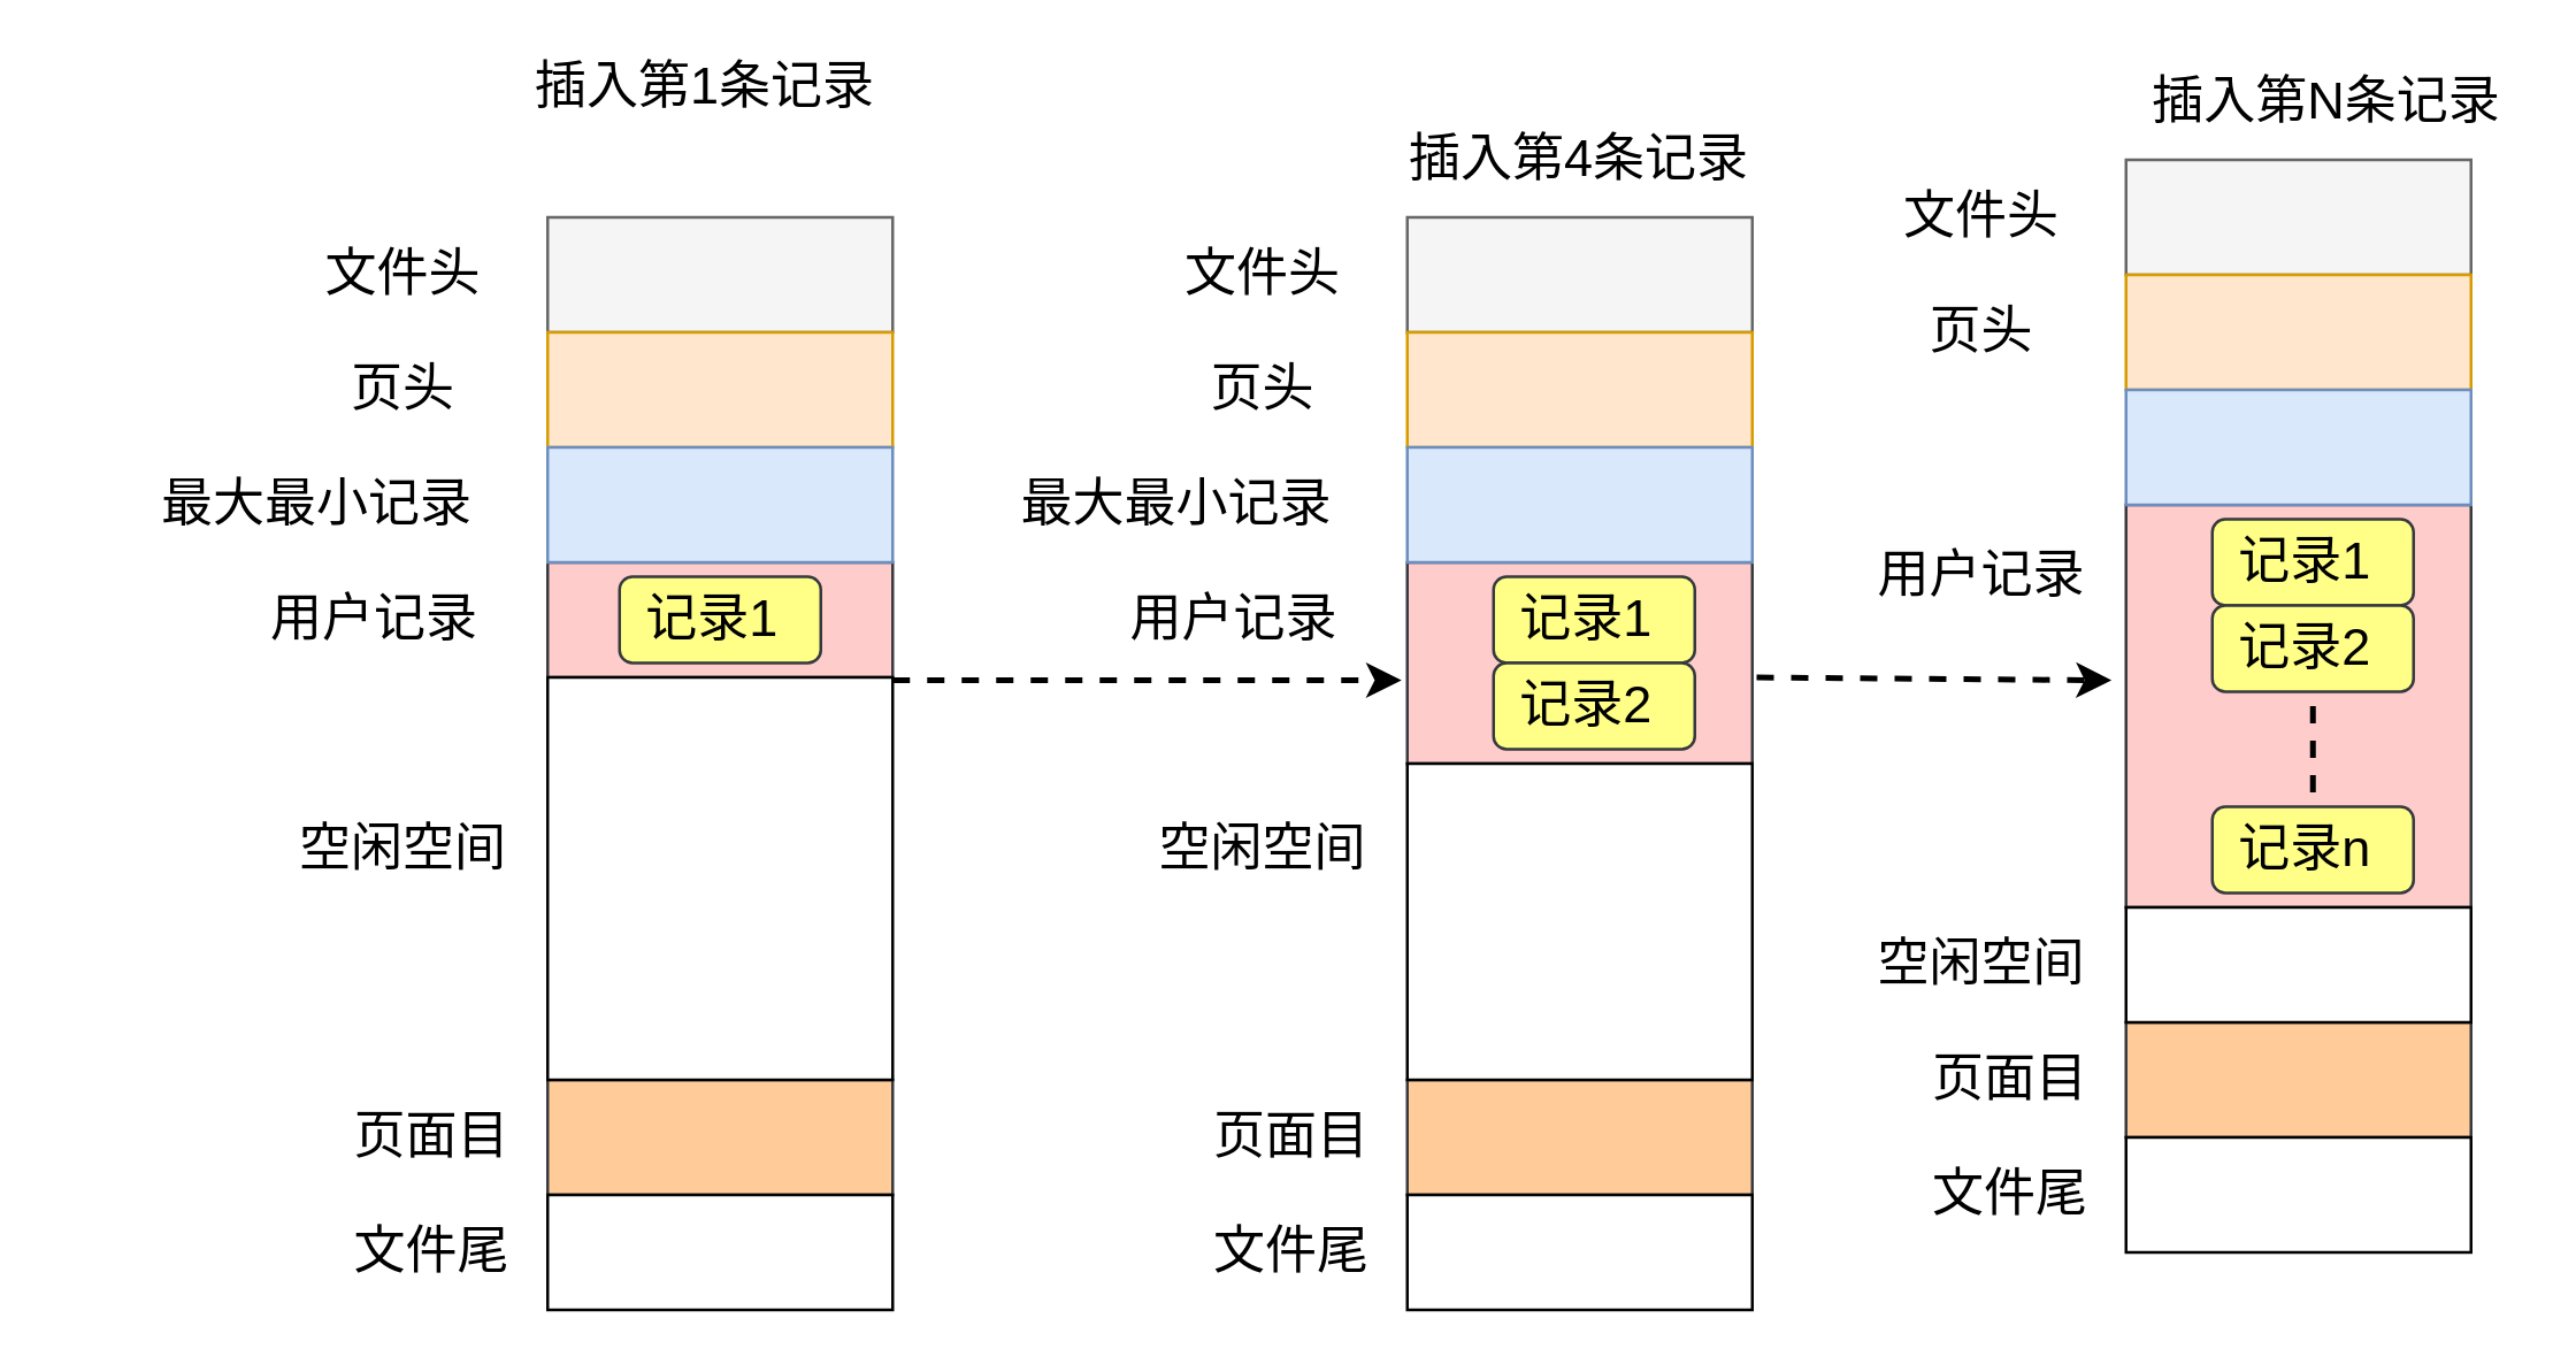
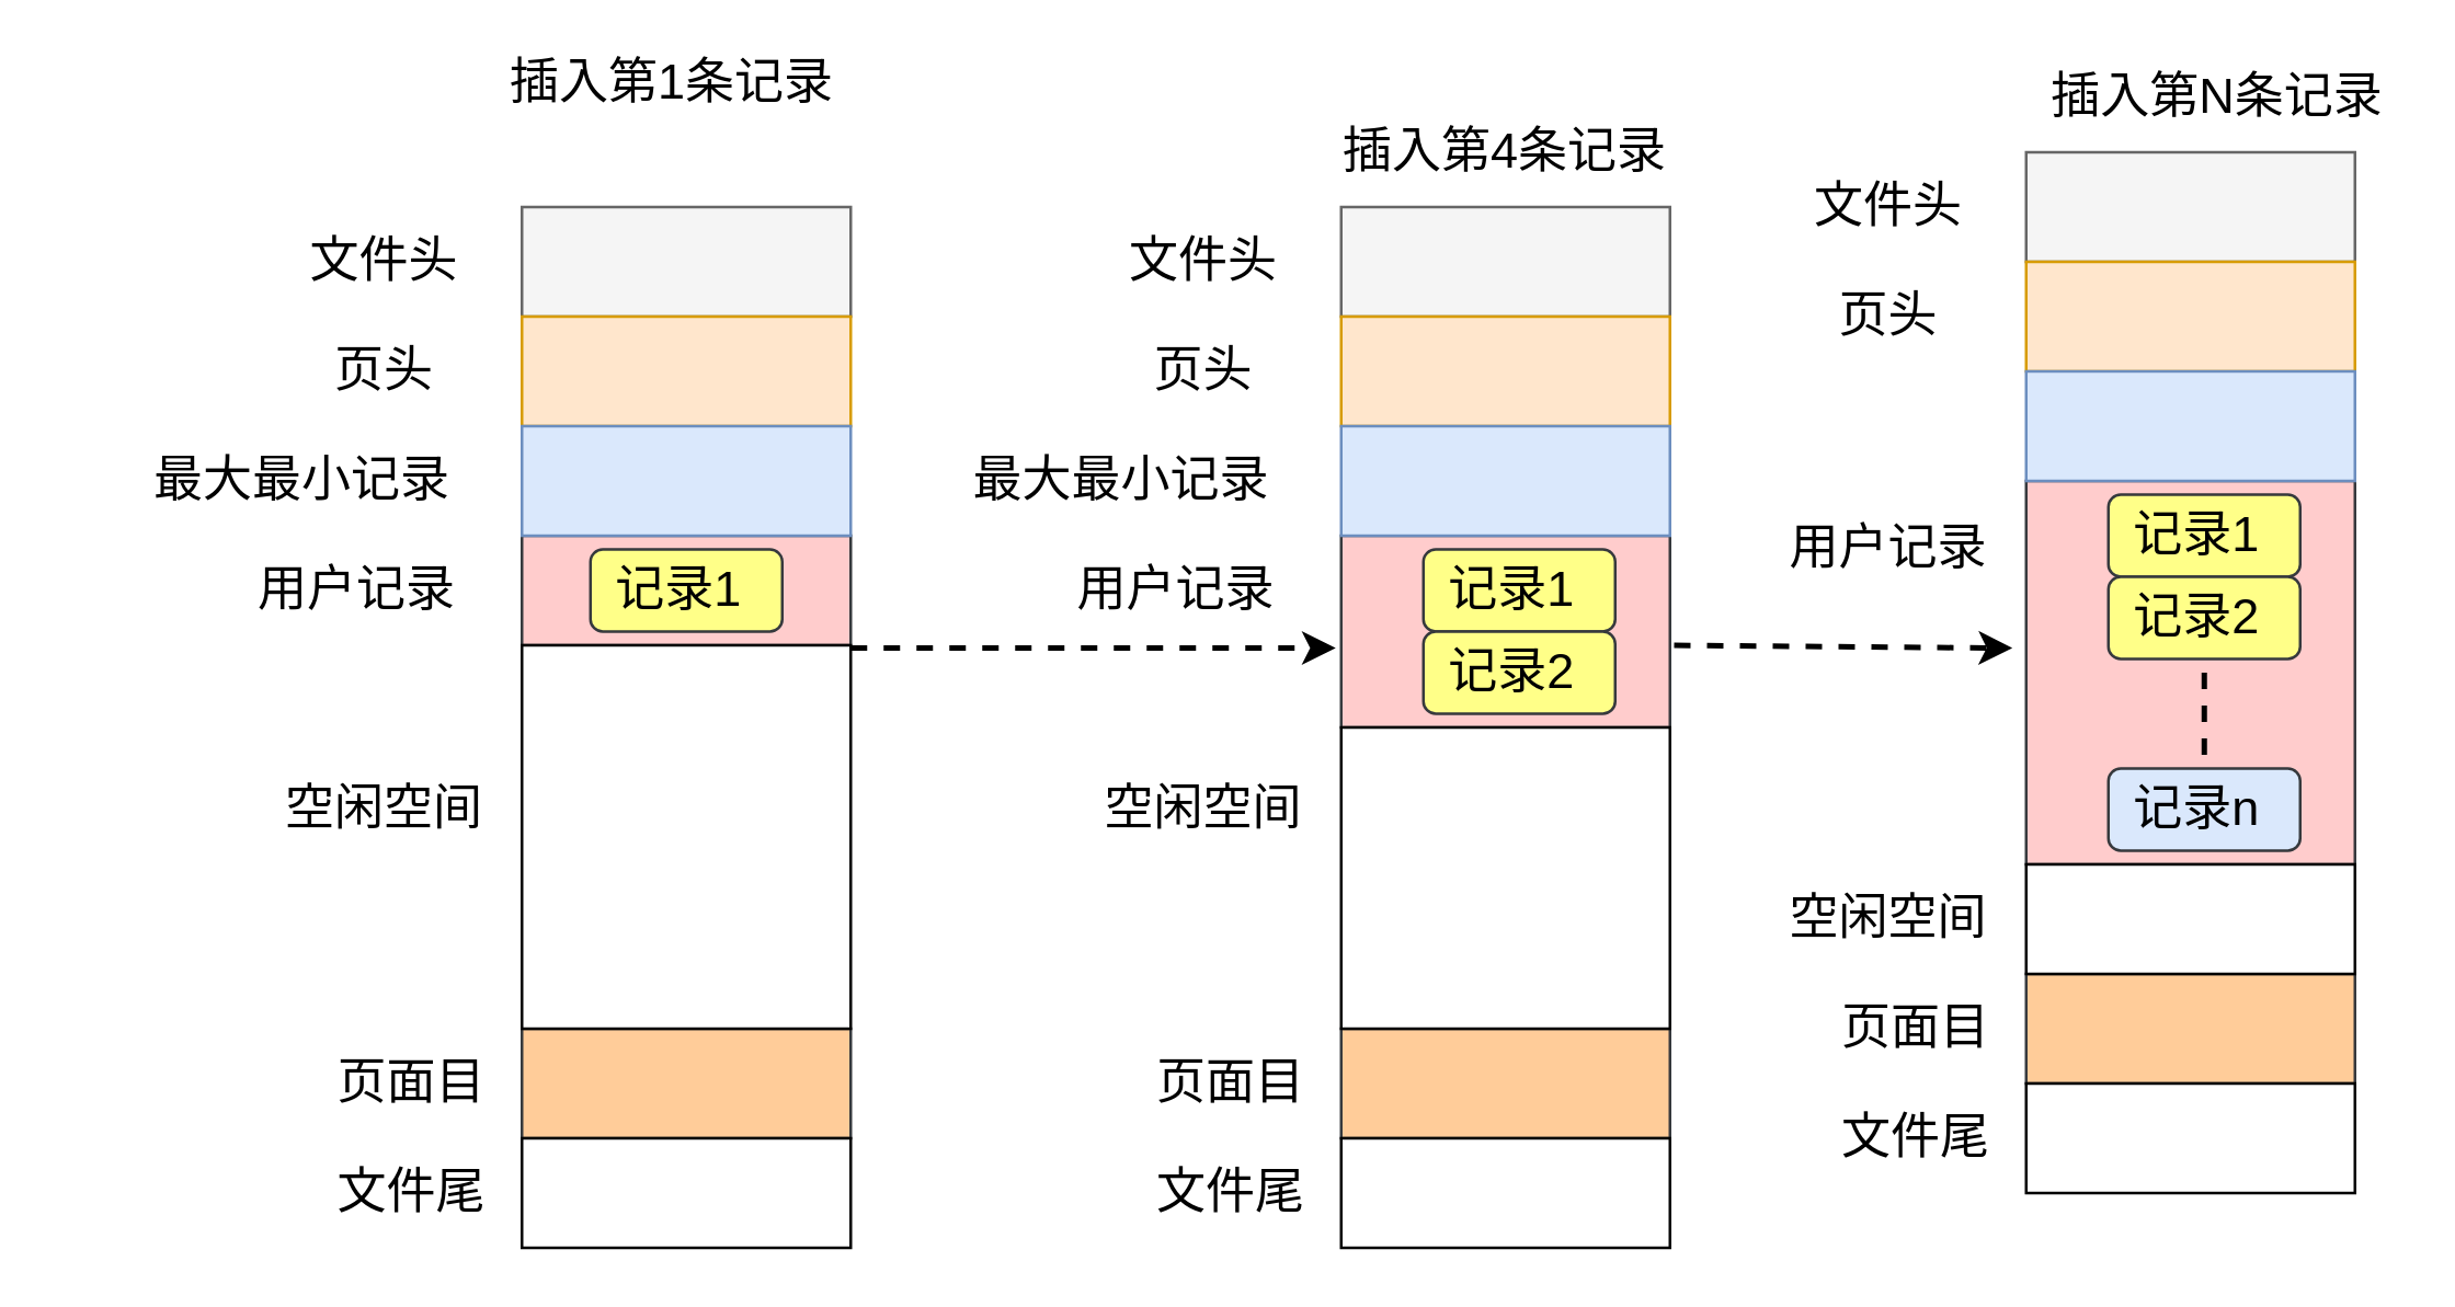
  <mxCell id="0" />
  <mxCell id="1" parent="0" />
  <mxCell id="2" value="" style="rounded=0;whiteSpace=wrap;html=1;fillColor=#f5f5f5;strokeColor=#666666;fontColor=#333333;fontSize=18;" vertex="1" parent="1"><mxGeometry x="190" y="75" width="120" height="40" as="geometry" /></mxCell>
  <mxCell id="3" value="" style="rounded=0;whiteSpace=wrap;html=1;fillColor=#ffe6cc;strokeColor=#d79b00;fontSize=18;" vertex="1" parent="1"><mxGeometry x="190" y="115" width="120" height="40" as="geometry" /></mxCell>
  <mxCell id="4" value="" style="rounded=0;whiteSpace=wrap;html=1;fillColor=#ffcccc;strokeColor=#36393d;fontSize=18;" vertex="1" parent="1"><mxGeometry x="190" y="195" width="120" height="40" as="geometry" /></mxCell>
  <mxCell id="5" value="" style="rounded=0;whiteSpace=wrap;html=1;fillColor=#ffcc99;strokeColor=#36393d;fontSize=18;" vertex="1" parent="1"><mxGeometry x="190" y="375" width="120" height="40" as="geometry" /></mxCell>
  <mxCell id="6" value="" style="rounded=0;whiteSpace=wrap;html=1;fillColor=#dae8fc;strokeColor=#6c8ebf;fontSize=18;" vertex="1" parent="1"><mxGeometry x="190" y="155" width="120" height="40" as="geometry" /></mxCell>
  <mxCell id="7" value="文件头" style="text;html=1;strokeColor=none;fillColor=none;align=center;verticalAlign=middle;whiteSpace=wrap;rounded=0;fontSize=18;" vertex="1" parent="1"><mxGeometry x="100" y="85" width="80" height="20" as="geometry" /></mxCell>
  <mxCell id="8" value="页头" style="text;html=1;strokeColor=none;fillColor=none;align=center;verticalAlign=middle;whiteSpace=wrap;rounded=0;fontSize=18;" vertex="1" parent="1"><mxGeometry x="110" y="125" width="60" height="20" as="geometry" /></mxCell>
  <mxCell id="9" value="最大最小记录" style="text;html=1;strokeColor=none;fillColor=none;align=center;verticalAlign=middle;whiteSpace=wrap;rounded=0;fontSize=18;" vertex="1" parent="1"><mxGeometry x="20" y="165" width="180" height="20" as="geometry" /></mxCell>
  <mxCell id="10" value="页面目" style="text;html=1;strokeColor=none;fillColor=none;align=center;verticalAlign=middle;whiteSpace=wrap;rounded=0;fontSize=18;" vertex="1" parent="1"><mxGeometry x="110" y="385" width="80" height="20" as="geometry" /></mxCell>
  <mxCell id="11" value="" style="rounded=0;whiteSpace=wrap;html=1;fontSize=18;" vertex="1" parent="1"><mxGeometry x="190" y="415" width="120" height="40" as="geometry" /></mxCell>
  <mxCell id="12" value="文件尾" style="text;html=1;strokeColor=none;fillColor=none;align=center;verticalAlign=middle;whiteSpace=wrap;rounded=0;fontSize=18;" vertex="1" parent="1"><mxGeometry x="110" y="425" width="80" height="20" as="geometry" /></mxCell>
  <mxCell id="13" value="空闲空间" style="text;html=1;strokeColor=none;fillColor=none;align=center;verticalAlign=middle;whiteSpace=wrap;rounded=0;fontSize=18;" vertex="1" parent="1"><mxGeometry x="100" y="285" width="80" height="20" as="geometry" /></mxCell>
  <mxCell id="14" value="用户记录" style="text;html=1;strokeColor=none;fillColor=none;align=center;verticalAlign=middle;whiteSpace=wrap;rounded=0;fontSize=18;" vertex="1" parent="1"><mxGeometry x="40" y="205" width="180" height="20" as="geometry" /></mxCell>
  <mxCell id="15" value="" style="rounded=0;whiteSpace=wrap;html=1;fontSize=18;" vertex="1" parent="1"><mxGeometry x="190" y="235" width="120" height="140" as="geometry" /></mxCell>
  <mxCell id="16" value="" style="rounded=0;whiteSpace=wrap;html=1;fillColor=#f5f5f5;strokeColor=#666666;fontColor=#333333;fontSize=18;" vertex="1" parent="1"><mxGeometry x="489" y="75" width="120" height="40" as="geometry" /></mxCell>
  <mxCell id="17" value="" style="rounded=0;whiteSpace=wrap;html=1;fillColor=#ffe6cc;strokeColor=#d79b00;fontSize=18;" vertex="1" parent="1"><mxGeometry x="489" y="115" width="120" height="40" as="geometry" /></mxCell>
  <mxCell id="18" value="" style="rounded=0;whiteSpace=wrap;html=1;fillColor=#ffcccc;strokeColor=#36393d;fontSize=18;" vertex="1" parent="1"><mxGeometry x="489" y="195" width="120" height="70" as="geometry" /></mxCell>
  <mxCell id="19" value="" style="rounded=0;whiteSpace=wrap;html=1;fillColor=#ffcc99;strokeColor=#36393d;fontSize=18;" vertex="1" parent="1"><mxGeometry x="489" y="375" width="120" height="40" as="geometry" /></mxCell>
  <mxCell id="20" value="" style="rounded=0;whiteSpace=wrap;html=1;fillColor=#dae8fc;strokeColor=#6c8ebf;fontSize=18;" vertex="1" parent="1"><mxGeometry x="489" y="155" width="120" height="40" as="geometry" /></mxCell>
  <mxCell id="21" value="文件头" style="text;html=1;strokeColor=none;fillColor=none;align=center;verticalAlign=middle;whiteSpace=wrap;rounded=0;fontSize=18;" vertex="1" parent="1"><mxGeometry x="399" y="85" width="80" height="20" as="geometry" /></mxCell>
  <mxCell id="22" value="页头" style="text;html=1;strokeColor=none;fillColor=none;align=center;verticalAlign=middle;whiteSpace=wrap;rounded=0;fontSize=18;" vertex="1" parent="1"><mxGeometry x="409" y="125" width="60" height="20" as="geometry" /></mxCell>
  <mxCell id="23" value="最大最小记录" style="text;html=1;strokeColor=none;fillColor=none;align=center;verticalAlign=middle;whiteSpace=wrap;rounded=0;fontSize=18;" vertex="1" parent="1"><mxGeometry x="319" y="165" width="180" height="20" as="geometry" /></mxCell>
  <mxCell id="24" value="页面目" style="text;html=1;strokeColor=none;fillColor=none;align=center;verticalAlign=middle;whiteSpace=wrap;rounded=0;fontSize=18;" vertex="1" parent="1"><mxGeometry x="409" y="385" width="80" height="20" as="geometry" /></mxCell>
  <mxCell id="25" value="" style="rounded=0;whiteSpace=wrap;html=1;fontSize=18;" vertex="1" parent="1"><mxGeometry x="489" y="415" width="120" height="40" as="geometry" /></mxCell>
  <mxCell id="26" value="文件尾" style="text;html=1;strokeColor=none;fillColor=none;align=center;verticalAlign=middle;whiteSpace=wrap;rounded=0;fontSize=18;" vertex="1" parent="1"><mxGeometry x="409" y="425" width="80" height="20" as="geometry" /></mxCell>
  <mxCell id="27" value="空闲空间" style="text;html=1;strokeColor=none;fillColor=none;align=center;verticalAlign=middle;whiteSpace=wrap;rounded=0;fontSize=18;" vertex="1" parent="1"><mxGeometry x="399" y="285" width="80" height="20" as="geometry" /></mxCell>
  <mxCell id="28" value="用户记录" style="text;html=1;strokeColor=none;fillColor=none;align=center;verticalAlign=middle;whiteSpace=wrap;rounded=0;fontSize=18;" vertex="1" parent="1"><mxGeometry x="339" y="205" width="180" height="20" as="geometry" /></mxCell>
  <mxCell id="29" value="" style="rounded=0;whiteSpace=wrap;html=1;fontSize=18;" vertex="1" parent="1"><mxGeometry x="489" y="265" width="120" height="110" as="geometry" /></mxCell>
  <mxCell id="30" value="记录1&amp;nbsp;" style="rounded=1;whiteSpace=wrap;html=1;fontSize=18;fillColor=#ffff88;strokeColor=#36393d;" vertex="1" parent="1"><mxGeometry x="215" y="200" width="70" height="30" as="geometry" /></mxCell>
  <mxCell id="31" value="记录1&amp;nbsp;" style="rounded=1;whiteSpace=wrap;html=1;fontSize=18;fillColor=#ffff88;strokeColor=#36393d;" vertex="1" parent="1"><mxGeometry x="519" y="200" width="70" height="30" as="geometry" /></mxCell>
  <mxCell id="32" value="记录2&amp;nbsp;" style="rounded=1;whiteSpace=wrap;html=1;fontSize=18;fillColor=#ffff88;strokeColor=#36393d;" vertex="1" parent="1"><mxGeometry x="519" y="230" width="70" height="30" as="geometry" /></mxCell>
  <mxCell id="33" value="" style="rounded=0;whiteSpace=wrap;html=1;fillColor=#f5f5f5;strokeColor=#666666;fontColor=#333333;fontSize=18;" vertex="1" parent="1"><mxGeometry x="739" y="55" width="120" height="40" as="geometry" /></mxCell>
  <mxCell id="34" value="" style="rounded=0;whiteSpace=wrap;html=1;fillColor=#ffe6cc;strokeColor=#d79b00;fontSize=18;" vertex="1" parent="1"><mxGeometry x="739" y="95" width="120" height="40" as="geometry" /></mxCell>
  <mxCell id="35" value="" style="rounded=0;whiteSpace=wrap;html=1;fillColor=#ffcccc;strokeColor=#36393d;fontSize=18;" vertex="1" parent="1"><mxGeometry x="739" y="175" width="120" height="140" as="geometry" /></mxCell>
  <mxCell id="36" value="" style="rounded=0;whiteSpace=wrap;html=1;fillColor=#ffcc99;strokeColor=#36393d;fontSize=18;" vertex="1" parent="1"><mxGeometry x="739" y="355" width="120" height="40" as="geometry" /></mxCell>
  <mxCell id="37" value="" style="rounded=0;whiteSpace=wrap;html=1;fillColor=#dae8fc;strokeColor=#6c8ebf;fontSize=18;" vertex="1" parent="1"><mxGeometry x="739" y="135" width="120" height="40" as="geometry" /></mxCell>
  <mxCell id="38" value="文件头" style="text;html=1;strokeColor=none;fillColor=none;align=center;verticalAlign=middle;whiteSpace=wrap;rounded=0;fontSize=18;" vertex="1" parent="1"><mxGeometry x="649" y="65" width="80" height="20" as="geometry" /></mxCell>
  <mxCell id="39" value="页头" style="text;html=1;strokeColor=none;fillColor=none;align=center;verticalAlign=middle;whiteSpace=wrap;rounded=0;fontSize=18;" vertex="1" parent="1"><mxGeometry x="659" y="105" width="60" height="20" as="geometry" /></mxCell>
  <mxCell id="40" value="页面目" style="text;html=1;strokeColor=none;fillColor=none;align=center;verticalAlign=middle;whiteSpace=wrap;rounded=0;fontSize=18;" vertex="1" parent="1"><mxGeometry x="659" y="365" width="80" height="20" as="geometry" /></mxCell>
  <mxCell id="41" value="" style="rounded=0;whiteSpace=wrap;html=1;fontSize=18;" vertex="1" parent="1"><mxGeometry x="739" y="395" width="120" height="40" as="geometry" /></mxCell>
  <mxCell id="42" value="文件尾" style="text;html=1;strokeColor=none;fillColor=none;align=center;verticalAlign=middle;whiteSpace=wrap;rounded=0;fontSize=18;" vertex="1" parent="1"><mxGeometry x="659" y="405" width="80" height="20" as="geometry" /></mxCell>
  <mxCell id="43" value="空闲空间" style="text;html=1;strokeColor=none;fillColor=none;align=center;verticalAlign=middle;whiteSpace=wrap;rounded=0;fontSize=18;" vertex="1" parent="1"><mxGeometry x="649" y="305" width="80" height="60" as="geometry" /></mxCell>
  <mxCell id="44" value="用户记录" style="text;html=1;strokeColor=none;fillColor=none;align=center;verticalAlign=middle;whiteSpace=wrap;rounded=0;fontSize=18;" vertex="1" parent="1"><mxGeometry x="599" y="190" width="180" height="20" as="geometry" /></mxCell>
  <mxCell id="45" value="" style="rounded=0;whiteSpace=wrap;html=1;fontSize=18;" vertex="1" parent="1"><mxGeometry x="739" y="315" width="120" height="40" as="geometry" /></mxCell>
  <mxCell id="46" value="记录1&amp;nbsp;" style="rounded=1;whiteSpace=wrap;html=1;fontSize=18;fillColor=#ffff88;strokeColor=#36393d;" vertex="1" parent="1"><mxGeometry x="769" y="180" width="70" height="30" as="geometry" /></mxCell>
  <mxCell id="47" value="记录2&amp;nbsp;" style="rounded=1;whiteSpace=wrap;html=1;fontSize=18;fillColor=#ffff88;strokeColor=#36393d;" vertex="1" parent="1"><mxGeometry x="769" y="210" width="70" height="30" as="geometry" /></mxCell>
- <mxCell id="48" value="记录n&amp;nbsp;" style="rounded=1;whiteSpace=wrap;html=1;fontSize=18;fillColor=#ffff88;strokeColor=#36393d;" vertex="1" parent="1"><mxGeometry x="769" y="280" width="70" height="30" as="geometry" /></mxCell>
+ <mxCell id="48" value="记录n&amp;nbsp;" style="rounded=1;whiteSpace=wrap;html=1;fontSize=18;fillColor=#dae8fc;strokeColor=#36393d;" vertex="1" parent="1"><mxGeometry x="769" y="280" width="70" height="30" as="geometry" /></mxCell>
  <mxCell id="49" value="" style="endArrow=none;html=1;dashed=1;strokeWidth=2;fontSize=18;entryX=0.5;entryY=1;entryDx=0;entryDy=0;" edge="1" parent="1" target="47"><mxGeometry width="50" height="50" relative="1" as="geometry"><mxPoint x="804" y="275" as="sourcePoint" /><mxPoint x="850" y="255" as="targetPoint" /></mxGeometry></mxCell>
  <mxCell id="50" value="插入第1条记录" style="text;html=1;strokeColor=none;fillColor=none;align=center;verticalAlign=middle;whiteSpace=wrap;rounded=0;fontSize=18;" vertex="1" parent="1"><mxGeometry x="180" y="20" width="130" height="20" as="geometry" /></mxCell>
  <mxCell id="51" value="插入第4条记录" style="text;html=1;strokeColor=none;fillColor=none;align=center;verticalAlign=middle;whiteSpace=wrap;rounded=0;fontSize=18;" vertex="1" parent="1"><mxGeometry x="484" y="45" width="130" height="20" as="geometry" /></mxCell>
  <mxCell id="52" value="插入第N条记录" style="text;html=1;strokeColor=none;fillColor=none;align=center;verticalAlign=middle;whiteSpace=wrap;rounded=0;fontSize=18;" vertex="1" parent="1"><mxGeometry x="744" y="25" width="130" height="20" as="geometry" /></mxCell>
  <mxCell id="53" value="" style="endArrow=classic;html=1;dashed=1;strokeWidth=2;fontSize=18;exitX=1;exitY=0;exitDx=0;exitDy=0;" edge="1" parent="1"><mxGeometry width="50" height="50" relative="1" as="geometry"><mxPoint x="310" y="236" as="sourcePoint" /><mxPoint x="487" y="236" as="targetPoint" /></mxGeometry></mxCell>
  <mxCell id="54" value="" style="endArrow=classic;html=1;dashed=1;strokeWidth=2;fontSize=18;exitX=1;exitY=0;exitDx=0;exitDy=0;entryX=-0.042;entryY=0.436;entryDx=0;entryDy=0;entryPerimeter=0;" edge="1" parent="1" target="35"><mxGeometry width="50" height="50" relative="1" as="geometry"><mxPoint x="610.5" y="235" as="sourcePoint" /><mxPoint x="787.5" y="235" as="targetPoint" /></mxGeometry></mxCell>
